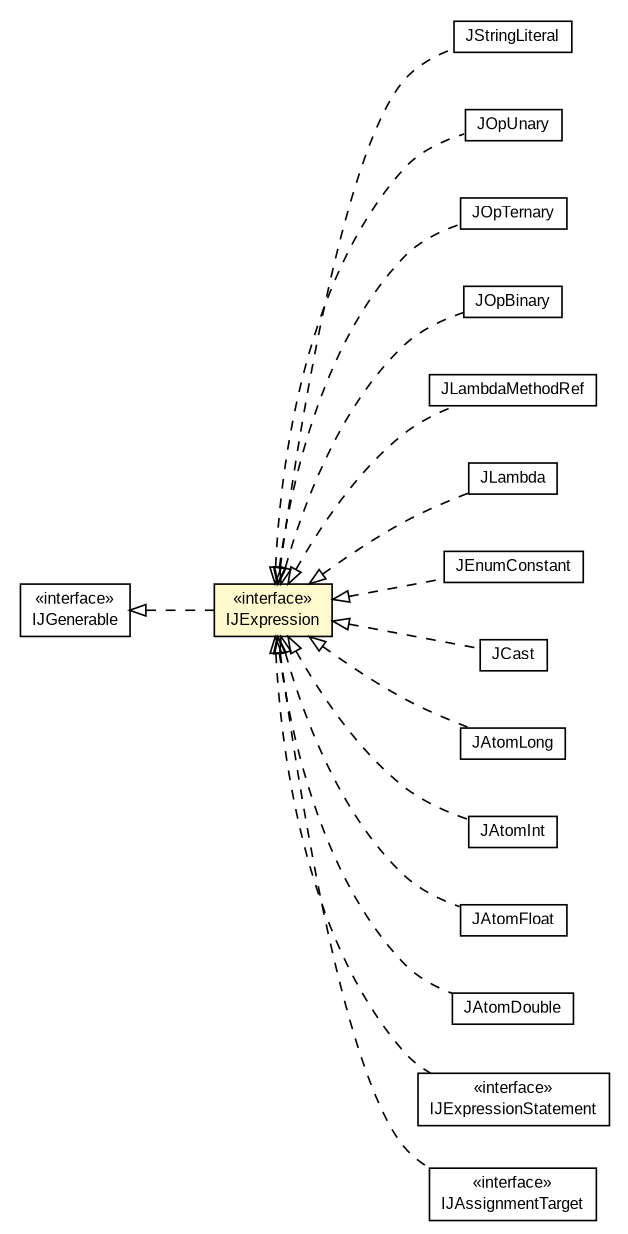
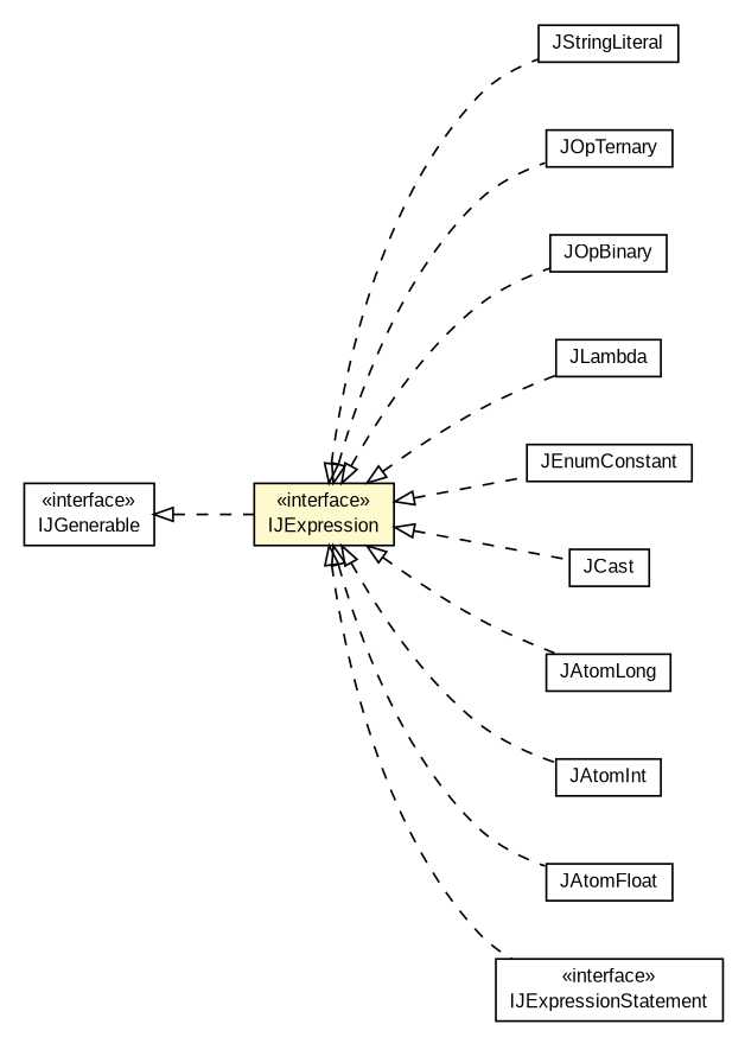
  digraph {
    nodesep=0.25
    rankdir=LR
    ranksep=0.5
    node [fontcolor=black fontname=arial fontsize=10.0 shape=plaintext]
    edge [arrowtail=empty dir=back fontname=arial fontsize=10 headport=p labelfontname=arial labelfontsize=10 style=dashed tailport=p]
    n1 [label=<<table title="com.helger.jcodemodel.JStringLiteral" border="0" cellborder="1" cellspacing="0" cellpadding="2" port="p" href="./JStringLiteral.html"> 		<tr><td><table border="0" cellspacing="0" cellpadding="1"> <tr><td align="center" balign="center"> JStringLiteral </td></tr> 		</table></td></tr> 		</table>>]
-   n2 [label=<<table title="com.helger.jcodemodel.JOpUnary" border="0" cellborder="1" cellspacing="0" cellpadding="2" port="p" href="./JOpUnary.html"> 		<tr><td><table border="0" cellspacing="0" cellpadding="1"> <tr><td align="center" balign="center"> JOpUnary </td></tr> 		</table></td></tr> 		</table>>]
    n3 [label=<<table title="com.helger.jcodemodel.JOpTernary" border="0" cellborder="1" cellspacing="0" cellpadding="2" port="p" href="./JOpTernary.html"> 		<tr><td><table border="0" cellspacing="0" cellpadding="1"> <tr><td align="center" balign="center"> JOpTernary </td></tr> 		</table></td></tr> 		</table>>]
    n4 [label=<<table title="com.helger.jcodemodel.JOpBinary" border="0" cellborder="1" cellspacing="0" cellpadding="2" port="p" href="./JOpBinary.html"> 		<tr><td><table border="0" cellspacing="0" cellpadding="1"> <tr><td align="center" balign="center"> JOpBinary </td></tr> 		</table></td></tr> 		</table>>]
-   n5 [label=<<table title="com.helger.jcodemodel.JLambdaMethodRef" border="0" cellborder="1" cellspacing="0" cellpadding="2" port="p" href="./JLambdaMethodRef.html"> 		<tr><td><table border="0" cellspacing="0" cellpadding="1"> <tr><td align="center" balign="center"> JLambdaMethodRef </td></tr> 		</table></td></tr> 		</table>>]
    n6 [label=<<table title="com.helger.jcodemodel.JLambda" border="0" cellborder="1" cellspacing="0" cellpadding="2" port="p" href="./JLambda.html"> 		<tr><td><table border="0" cellspacing="0" cellpadding="1"> <tr><td align="center" balign="center"> JLambda </td></tr> 		</table></td></tr> 		</table>>]
    n7 [label=<<table title="com.helger.jcodemodel.JEnumConstant" border="0" cellborder="1" cellspacing="0" cellpadding="2" port="p" href="./JEnumConstant.html"> 		<tr><td><table border="0" cellspacing="0" cellpadding="1"> <tr><td align="center" balign="center"> JEnumConstant </td></tr> 		</table></td></tr> 		</table>>]
    n8 [label=<<table title="com.helger.jcodemodel.JCast" border="0" cellborder="1" cellspacing="0" cellpadding="2" port="p" href="./JCast.html"> 		<tr><td><table border="0" cellspacing="0" cellpadding="1"> <tr><td align="center" balign="center"> JCast </td></tr> 		</table></td></tr> 		</table>>]
    n9 [label=<<table title="com.helger.jcodemodel.JAtomLong" border="0" cellborder="1" cellspacing="0" cellpadding="2" port="p" href="./JAtomLong.html"> 		<tr><td><table border="0" cellspacing="0" cellpadding="1"> <tr><td align="center" balign="center"> JAtomLong </td></tr> 		</table></td></tr> 		</table>>]
    n10 [label=<<table title="com.helger.jcodemodel.JAtomInt" border="0" cellborder="1" cellspacing="0" cellpadding="2" port="p" href="./JAtomInt.html"> 		<tr><td><table border="0" cellspacing="0" cellpadding="1"> <tr><td align="center" balign="center"> JAtomInt </td></tr> 		</table></td></tr> 		</table>>]
    n11 [label=<<table title="com.helger.jcodemodel.JAtomFloat" border="0" cellborder="1" cellspacing="0" cellpadding="2" port="p" href="./JAtomFloat.html"> 		<tr><td><table border="0" cellspacing="0" cellpadding="1"> <tr><td align="center" balign="center"> JAtomFloat </td></tr> 		</table></td></tr> 		</table>>]
-   n12 [label=<<table title="com.helger.jcodemodel.JAtomDouble" border="0" cellborder="1" cellspacing="0" cellpadding="2" port="p" href="./JAtomDouble.html"> 		<tr><td><table border="0" cellspacing="0" cellpadding="1"> <tr><td align="center" balign="center"> JAtomDouble </td></tr> 		</table></td></tr> 		</table>>]
    n13 [label=<<table title="com.helger.jcodemodel.IJGenerable" border="0" cellborder="1" cellspacing="0" cellpadding="2" port="p" href="./IJGenerable.html"> 		<tr><td><table border="0" cellspacing="0" cellpadding="1"> <tr><td align="center" balign="center"> &#171;interface&#187; </td></tr> <tr><td align="center" balign="center"> IJGenerable </td></tr> 		</table></td></tr> 		</table>>]
    n14 [label=<<table title="com.helger.jcodemodel.IJExpression" border="0" cellborder="1" cellspacing="0" cellpadding="2" port="p" bgcolor="lemonChiffon" href="./IJExpression.html"> 		<tr><td><table border="0" cellspacing="0" cellpadding="1"> <tr><td align="center" balign="center"> &#171;interface&#187; </td></tr> <tr><td align="center" balign="center"> IJExpression </td></tr> 		</table></td></tr> 		</table>>]
    n15 [label=<<table title="com.helger.jcodemodel.IJExpressionStatement" border="0" cellborder="1" cellspacing="0" cellpadding="2" port="p" href="./IJExpressionStatement.html"> 		<tr><td><table border="0" cellspacing="0" cellpadding="1"> <tr><td align="center" balign="center"> &#171;interface&#187; </td></tr> <tr><td align="center" balign="center"> IJExpressionStatement </td></tr> 		</table></td></tr> 		</table>>]
-   n16 [label=<<table title="com.helger.jcodemodel.IJAssignmentTarget" border="0" cellborder="1" cellspacing="0" cellpadding="2" port="p" href="./IJAssignmentTarget.html"> 		<tr><td><table border="0" cellspacing="0" cellpadding="1"> <tr><td align="center" balign="center"> &#171;interface&#187; </td></tr> <tr><td align="center" balign="center"> IJAssignmentTarget </td></tr> 		</table></td></tr> 		</table>>]
    n13 -> n14
    n14 -> n1
-   n14 -> n2
    n14 -> n3
    n14 -> n4
-   n14 -> n5
    n14 -> n6
    n14 -> n7
    n14 -> n8
    n14 -> n9
    n14 -> n10
    n14 -> n11
-   n14 -> n12
    n14 -> n15
-   n14 -> n16
  }
